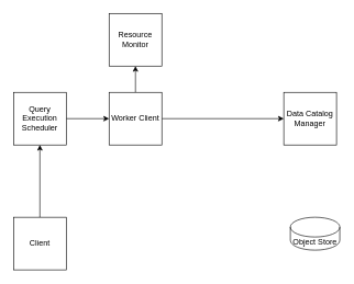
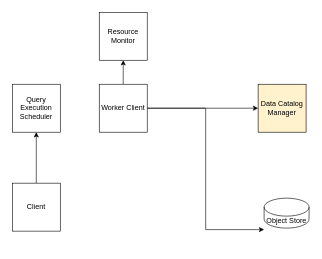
  <mxCell id="0" />
  <mxCell id="1" parent="0" />
- <mxCell id="2" style="edgeStyle=orthogonalEdgeStyle;rounded=0;orthogonalLoop=1;jettySize=auto;html=1;exitX=1;exitY=0.5;exitDx=0;exitDy=0;entryX=0;entryY=0.5;entryDx=0;entryDy=0;" edge="1" parent="1" source="3" target="7"><mxGeometry relative="1" as="geometry" /></mxCell>
  <mxCell id="3" value="Query Execution Scheduler" style="whiteSpace=wrap;html=1;aspect=fixed;" vertex="1" parent="1"><mxGeometry x="20" y="140" width="80" height="80" as="geometry" /></mxCell>
  <mxCell id="4" style="edgeStyle=orthogonalEdgeStyle;rounded=0;orthogonalLoop=1;jettySize=auto;html=1;exitX=0.5;exitY=0;exitDx=0;exitDy=0;entryX=0.5;entryY=1;entryDx=0;entryDy=0;" edge="1" parent="1" source="7" target="8"><mxGeometry relative="1" as="geometry" /></mxCell>
  <mxCell id="5" style="edgeStyle=orthogonalEdgeStyle;rounded=0;orthogonalLoop=1;jettySize=auto;html=1;exitX=1;exitY=0.5;exitDx=0;exitDy=0;entryX=0;entryY=0.5;entryDx=0;entryDy=0;" edge="1" parent="1" source="7" target="11"><mxGeometry relative="1" as="geometry" /></mxCell>
+ <mxCell id="6" style="edgeStyle=orthogonalEdgeStyle;rounded=0;orthogonalLoop=1;jettySize=auto;html=1;exitX=1;exitY=0.5;exitDx=0;exitDy=0;entryX=0;entryY=0;entryDx=0;entryDy=52.5;entryPerimeter=0;" edge="1" parent="1" source="7" target="12"><mxGeometry relative="1" as="geometry" /></mxCell>
  <mxCell id="7" value="Worker Client" style="whiteSpace=wrap;html=1;aspect=fixed;" vertex="1" parent="1"><mxGeometry x="165" y="140" width="80" height="80" as="geometry" /></mxCell>
  <mxCell id="8" value="Resource Monitor" style="whiteSpace=wrap;html=1;aspect=fixed;" vertex="1" parent="1"><mxGeometry x="165" y="20" width="80" height="80" as="geometry" /></mxCell>
  <mxCell id="9" style="edgeStyle=orthogonalEdgeStyle;rounded=0;orthogonalLoop=1;jettySize=auto;html=1;exitX=0.5;exitY=0;exitDx=0;exitDy=0;" edge="1" parent="1" source="10" target="3"><mxGeometry relative="1" as="geometry" /></mxCell>
- <mxCell id="10" value="Client" style="whiteSpace=wrap;html=1;aspect=fixed;" vertex="1" parent="1"><mxGeometry x="20" y="330" width="80" height="80" as="geometry" /></mxCell>
- <mxCell id="11" value="Data Catalog Manager" style="whiteSpace=wrap;html=1;aspect=fixed;" vertex="1" parent="1"><mxGeometry x="430" y="140" width="80" height="80" as="geometry" /></mxCell>
+ <mxCell id="10" value="Client" style="whiteSpace=wrap;html=1;aspect=fixed;" vertex="1" parent="1"><mxGeometry x="20" y="305" width="80" height="80" as="geometry" /></mxCell>
+ <mxCell id="11" value="Data Catalog Manager" style="whiteSpace=wrap;html=1;aspect=fixed;fillColor=#fff2cc;" vertex="1" parent="1"><mxGeometry x="430" y="140" width="80" height="80" as="geometry" /></mxCell>
  <mxCell id="12" value="Object Store" style="shape=cylinder3;whiteSpace=wrap;html=1;boundedLbl=1;backgroundOutline=1;size=15;" vertex="1" parent="1"><mxGeometry x="440" y="330" width="75" height="50" as="geometry" /></mxCell>
